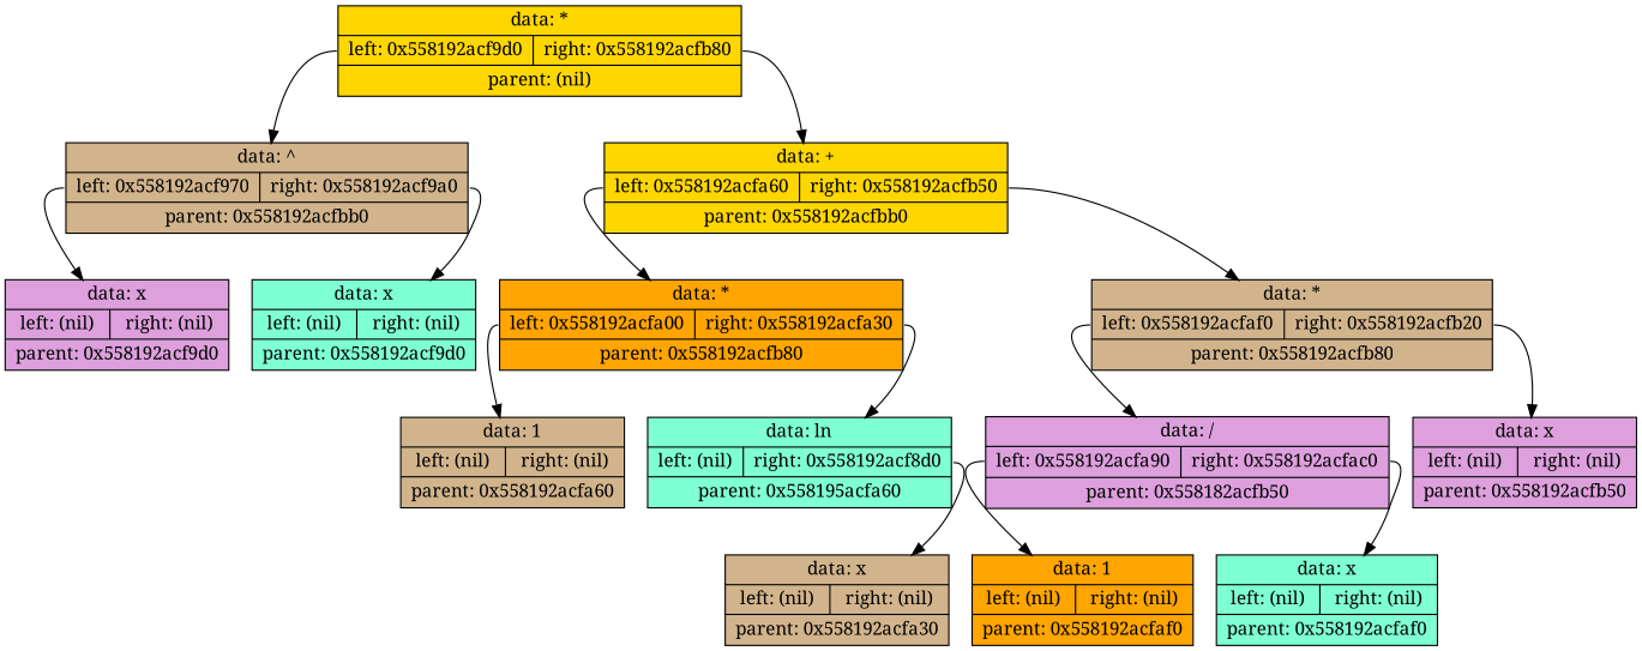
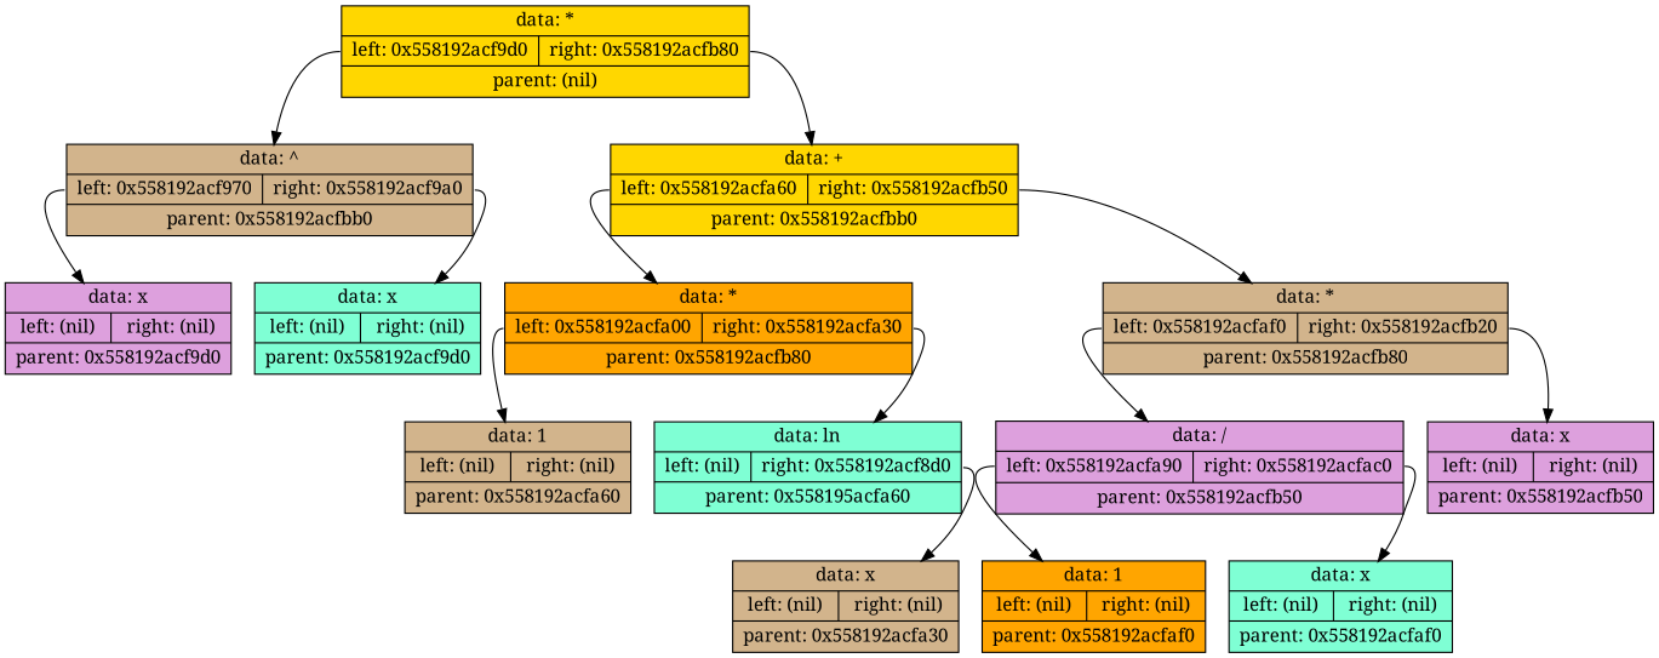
  digraph {
    fontname="Noto Serif"
    node [fillcolor=tan fontname="Noto Serif" shape=record style=filled]
    edge [fontname="Noto Serif" tailport=f3]
    n1 [fillcolor=gold label="{<f1>data: *|{<f2>left: 0x558192acf9d0|<f3>right: 0x558192acfb80}|<f4>parent: (nil)}"]
    n2 [label="{<f1>data: ^|{<f2>left: 0x558192acf970|<f3>right: 0x558192acf9a0}|<f4>parent: 0x558192acfbb0}"]
    n3 [fillcolor=gold label="{<f1>data: +|{<f2>left: 0x558192acfa60|<f3>right: 0x558192acfb50}|<f4>parent: 0x558192acfbb0}"]
    n4 [fillcolor=plum label="{<f1>data: x|{<f2>left: (nil)|<f3>right: (nil)}|<f4>parent: 0x558192acf9d0}"]
    n5 [fillcolor=aquamarine label="{<f1>data: x|{<f2>left: (nil)|<f3>right: (nil)}|<f4>parent: 0x558192acf9d0}"]
    n6 [fillcolor=orange label="{<f1>data: *|{<f2>left: 0x558192acfa00|<f3>right: 0x558192acfa30}|<f4>parent: 0x558192acfb80}"]
    n7 [label="{<f1>data: *|{<f2>left: 0x558192acfaf0|<f3>right: 0x558192acfb20}|<f4>parent: 0x558192acfb80}"]
    n8 [label="{<f1>data: 1|{<f2>left: (nil)|<f3>right: (nil)}|<f4>parent: 0x558192acfa60}"]
    n9 [fillcolor=aquamarine label="{<f1>data: ln|{<f2>left: (nil)|<f3>right: 0x558192acf8d0}|<f4>parent: 0x558195acfa60}"]
-   n10 [fillcolor=plum label="{<f1>data: /|{<f2>left: 0x558192acfa90|<f3>right: 0x558192acfac0}|<f4>parent: 0x558182acfb50}"]
+   n10 [fillcolor=plum label="{<f1>data: /|{<f2>left: 0x558192acfa90|<f3>right: 0x558192acfac0}|<f4>parent: 0x558192acfb50}"]
    n11 [fillcolor=plum label="{<f1>data: x|{<f2>left: (nil)|<f3>right: (nil)}|<f4>parent: 0x558192acfb50}"]
    n12 [label="{<f1>data: x|{<f2>left: (nil)|<f3>right: (nil)}|<f4>parent: 0x558192acfa30}"]
    n13 [fillcolor=orange label="{<f1>data: 1|{<f2>left: (nil)|<f3>right: (nil)}|<f4>parent: 0x558192acfaf0}"]
    n14 [fillcolor=aquamarine label="{<f1>data: x|{<f2>left: (nil)|<f3>right: (nil)}|<f4>parent: 0x558192acfaf0}"]
    n1 -> n2 [tailport=f2]
    n1 -> n3
    n2 -> n4 [tailport=f2]
    n2 -> n5
    n3 -> n6 [tailport=f2]
    n3 -> n7
    n6 -> n8 [tailport=f2]
    n6 -> n9
    n7 -> n10 [tailport=f2]
    n7 -> n11
    n9 -> n12
    n10 -> n13 [tailport=f2]
    n10 -> n14
  }
